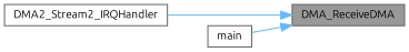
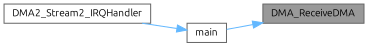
  digraph {
    fontname=Ubuntu
    rankdir=RL
    node [color=grey40 fillcolor=white fontname=Ubuntu fontsize=10 shape=box style=filled]
    edge [color=steelblue1 dir=back fontname=Ubuntu fontsize=10 labelfontname=Helvetica labelfontsize=10 style=solid]
    n1 [color=gray40 fillcolor=grey60 fontcolor=black height=0.2 label=DMA_ReceiveDMA width=0.4]
    n2 [height=0.2 label=DMA2_Stream2_IRQHandler width=0.4]
    n3 [height=0.2 label=main width=0.4]
-   n1 -> n2
+   n3 -> n2
    n1 -> n3
  }
